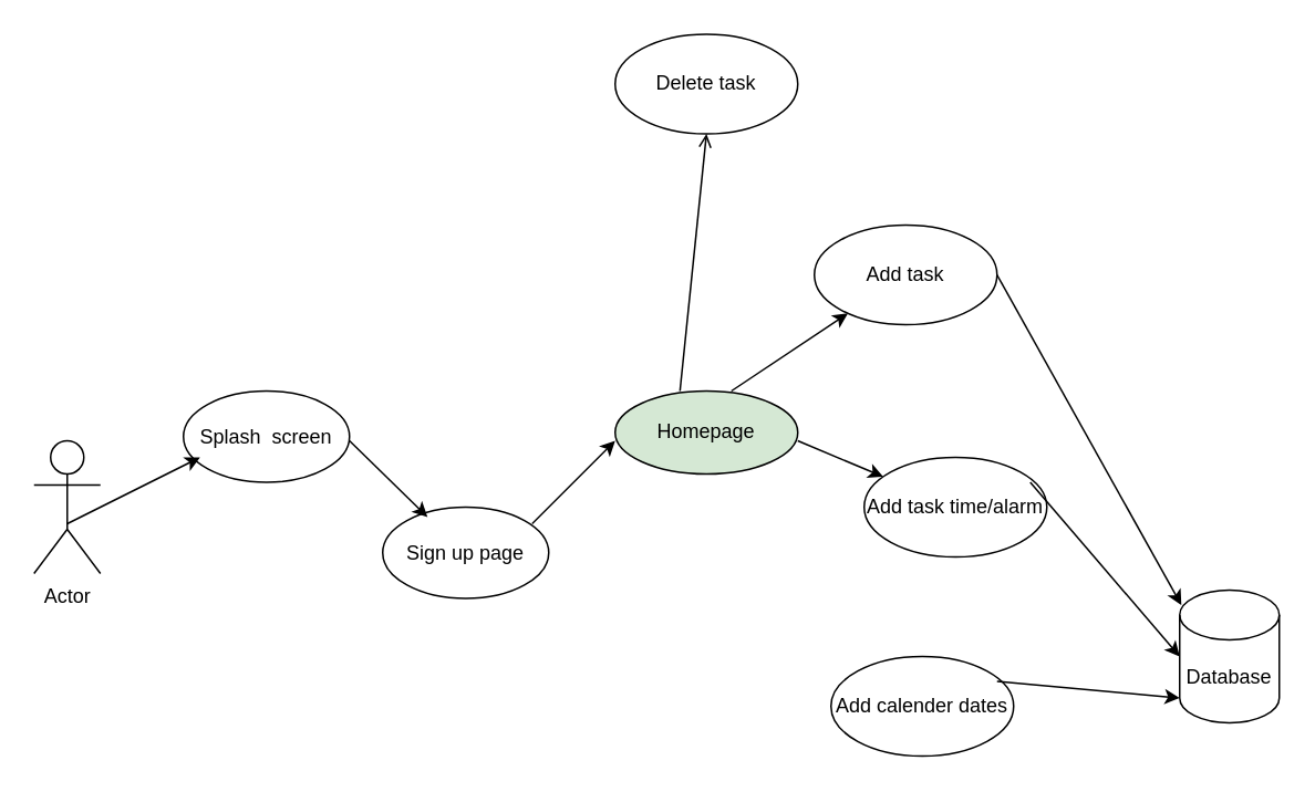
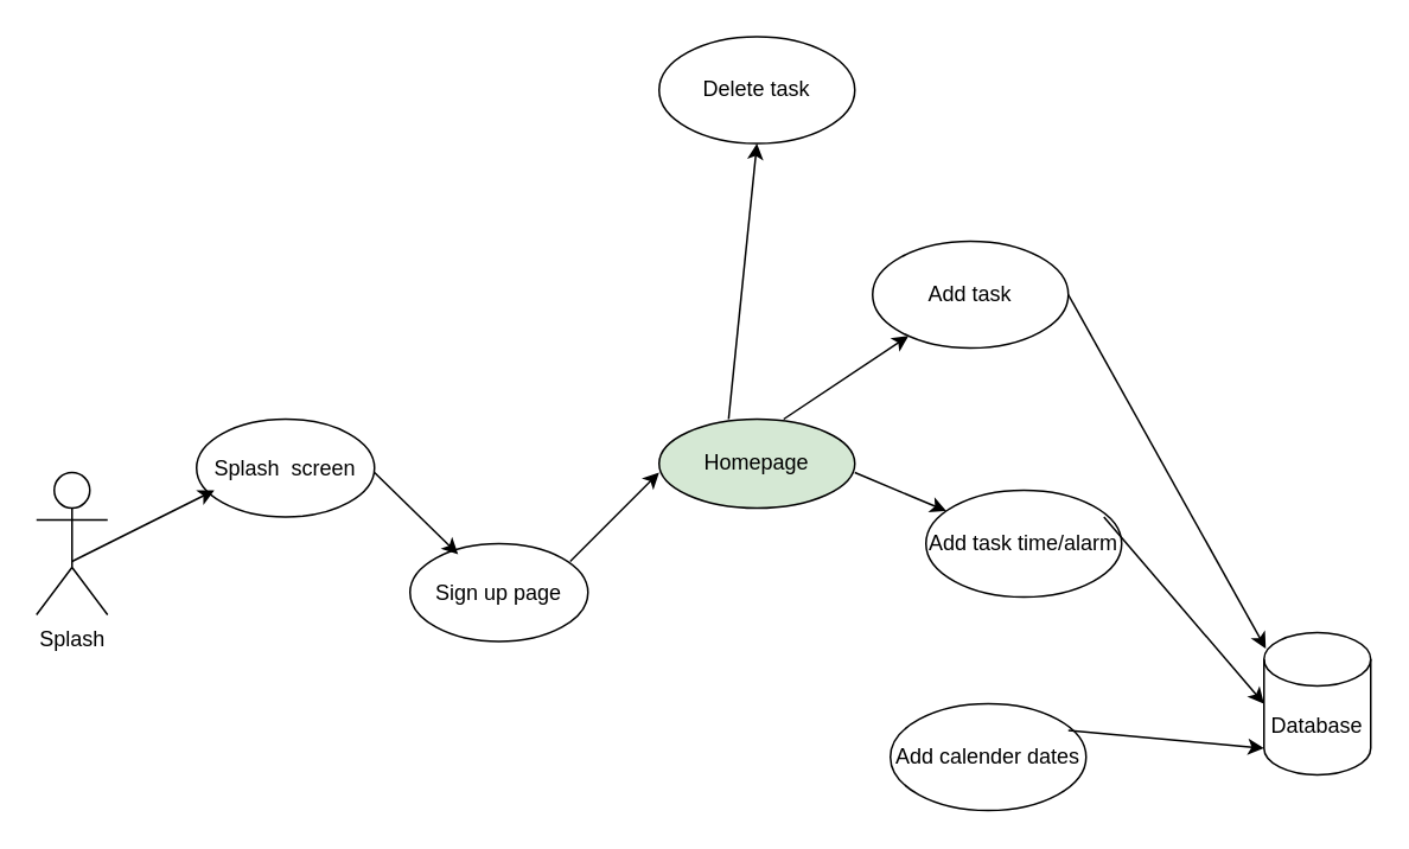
  <mxCell id="0" />
  <mxCell id="1" parent="0" />
- <mxCell id="2" value="Actor" style="shape=umlActor;verticalLabelPosition=bottom;verticalAlign=top;html=1;outlineConnect=0;" vertex="1" parent="1"><mxGeometry x="20" y="265" width="40" height="80" as="geometry" /></mxCell>
+ <mxCell id="2" value="Splash" style="shape=umlActor;verticalLabelPosition=bottom;verticalAlign=top;html=1;outlineConnect=0;" vertex="1" parent="1"><mxGeometry x="20" y="265" width="40" height="80" as="geometry" /></mxCell>
  <mxCell id="3" value="Splash&amp;nbsp; screen" style="ellipse;whiteSpace=wrap;html=1;" vertex="1" parent="1"><mxGeometry x="110" y="235" width="100" height="55" as="geometry" /></mxCell>
  <mxCell id="4" value="Sign up page" style="ellipse;whiteSpace=wrap;html=1;" vertex="1" parent="1"><mxGeometry x="230" y="305" width="100" height="55" as="geometry" /></mxCell>
  <mxCell id="5" value="Homepage" style="ellipse;whiteSpace=wrap;html=1;fillColor=#d5e8d4;" vertex="1" parent="1"><mxGeometry x="370" y="235" width="110" height="50" as="geometry" /></mxCell>
  <mxCell id="6" value="Add task" style="ellipse;whiteSpace=wrap;html=1;" vertex="1" parent="1"><mxGeometry x="490" y="135" width="110" height="60" as="geometry" /></mxCell>
  <mxCell id="7" value="Add task time/alarm" style="ellipse;whiteSpace=wrap;html=1;" vertex="1" parent="1"><mxGeometry x="520" y="275" width="110" height="60" as="geometry" /></mxCell>
  <mxCell id="8" value="Add calender dates" style="ellipse;whiteSpace=wrap;html=1;" vertex="1" parent="1"><mxGeometry x="500" y="395" width="110" height="60" as="geometry" /></mxCell>
  <mxCell id="9" value="Delete task" style="ellipse;whiteSpace=wrap;html=1;" vertex="1" parent="1"><mxGeometry x="370" y="20" width="110" height="60" as="geometry" /></mxCell>
  <mxCell id="10" value="Database" style="shape=cylinder3;whiteSpace=wrap;html=1;boundedLbl=1;backgroundOutline=1;size=15;" vertex="1" parent="1"><mxGeometry x="710" y="355" width="60" height="80" as="geometry" /></mxCell>
  <mxCell id="11" value="" style="endArrow=classic;html=1;rounded=0;" edge="1" parent="1"><mxGeometry width="50" height="50" relative="1" as="geometry"><mxPoint x="40" y="315" as="sourcePoint" /><mxPoint x="120" y="275" as="targetPoint" /></mxGeometry></mxCell>
  <mxCell id="12" value="" style="endArrow=classic;html=1;rounded=0;entryX=0.27;entryY=0.109;entryDx=0;entryDy=0;entryPerimeter=0;" edge="1" parent="1" target="4"><mxGeometry width="50" height="50" relative="1" as="geometry"><mxPoint x="210" y="265" as="sourcePoint" /><mxPoint x="250" y="305" as="targetPoint" /></mxGeometry></mxCell>
  <mxCell id="13" value="" style="endArrow=classic;html=1;rounded=0;" edge="1" parent="1"><mxGeometry width="50" height="50" relative="1" as="geometry"><mxPoint x="320" y="315" as="sourcePoint" /><mxPoint x="370" y="265" as="targetPoint" /></mxGeometry></mxCell>
  <mxCell id="14" value="" style="endArrow=classic;html=1;rounded=0;" edge="1" parent="1" target="6"><mxGeometry width="50" height="50" relative="1" as="geometry"><mxPoint x="440" y="235" as="sourcePoint" /><mxPoint x="490" y="185" as="targetPoint" /></mxGeometry></mxCell>
  <mxCell id="15" value="" style="endArrow=classic;html=1;rounded=0;" edge="1" parent="1" target="7"><mxGeometry width="50" height="50" relative="1" as="geometry"><mxPoint x="480" y="265" as="sourcePoint" /><mxPoint x="530" y="215" as="targetPoint" /></mxGeometry></mxCell>
- <mxCell id="16" value="" style="endArrow=open;html=1;rounded=0;entryX=0.5;entryY=1;entryDx=0;entryDy=0;exitX=0.355;exitY=0;exitDx=0;exitDy=0;exitPerimeter=0;" edge="1" parent="1" source="5" target="9"><mxGeometry width="50" height="50" relative="1" as="geometry"><mxPoint x="400" y="235" as="sourcePoint" /><mxPoint x="450" y="185" as="targetPoint" /></mxGeometry></mxCell>
+ <mxCell id="16" value="" style="endArrow=classic;html=1;rounded=0;entryX=0.5;entryY=1;entryDx=0;entryDy=0;exitX=0.355;exitY=0;exitDx=0;exitDy=0;exitPerimeter=0;" edge="1" parent="1" source="5" target="9"><mxGeometry width="50" height="50" relative="1" as="geometry"><mxPoint x="400" y="235" as="sourcePoint" /><mxPoint x="450" y="185" as="targetPoint" /></mxGeometry></mxCell>
  <mxCell id="17" value="" style="endArrow=classic;html=1;rounded=0;entryX=0.017;entryY=0.113;entryDx=0;entryDy=0;entryPerimeter=0;" edge="1" parent="1" target="10"><mxGeometry width="50" height="50" relative="1" as="geometry"><mxPoint x="600" y="165" as="sourcePoint" /><mxPoint x="650" y="115" as="targetPoint" /></mxGeometry></mxCell>
  <mxCell id="18" value="" style="endArrow=classic;html=1;rounded=0;entryX=0;entryY=1;entryDx=0;entryDy=-15;entryPerimeter=0;" edge="1" parent="1" target="10"><mxGeometry width="50" height="50" relative="1" as="geometry"><mxPoint x="600" y="410" as="sourcePoint" /><mxPoint x="650" y="360" as="targetPoint" /></mxGeometry></mxCell>
  <mxCell id="19" value="" style="endArrow=classic;html=1;rounded=0;entryX=0;entryY=0.5;entryDx=0;entryDy=0;entryPerimeter=0;" edge="1" parent="1" target="10"><mxGeometry width="50" height="50" relative="1" as="geometry"><mxPoint x="620" y="290" as="sourcePoint" /><mxPoint x="670" y="240" as="targetPoint" /></mxGeometry></mxCell>
